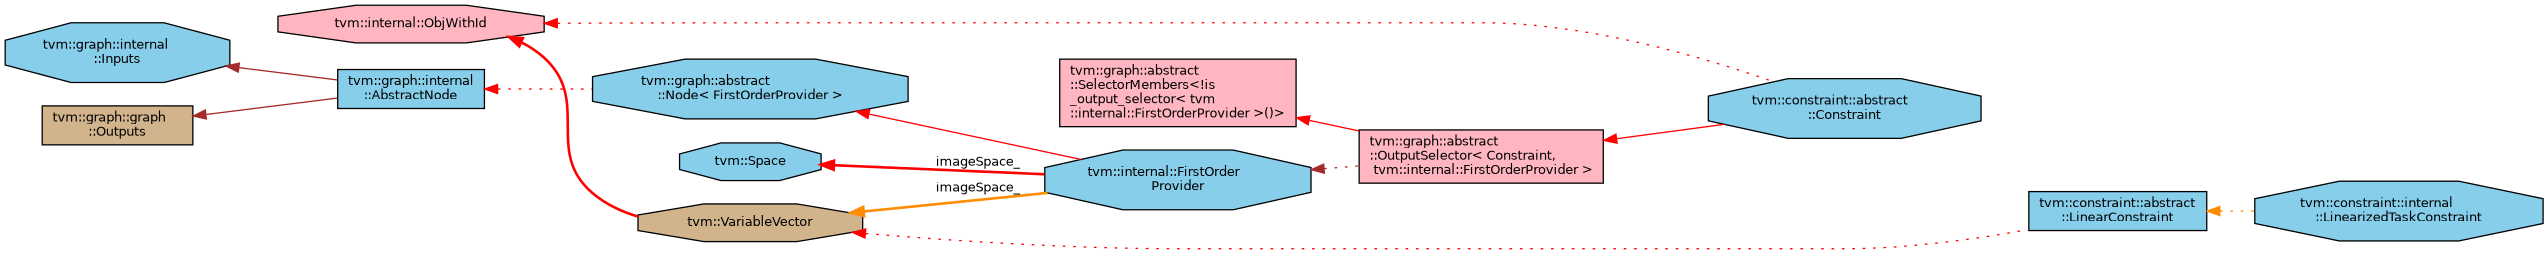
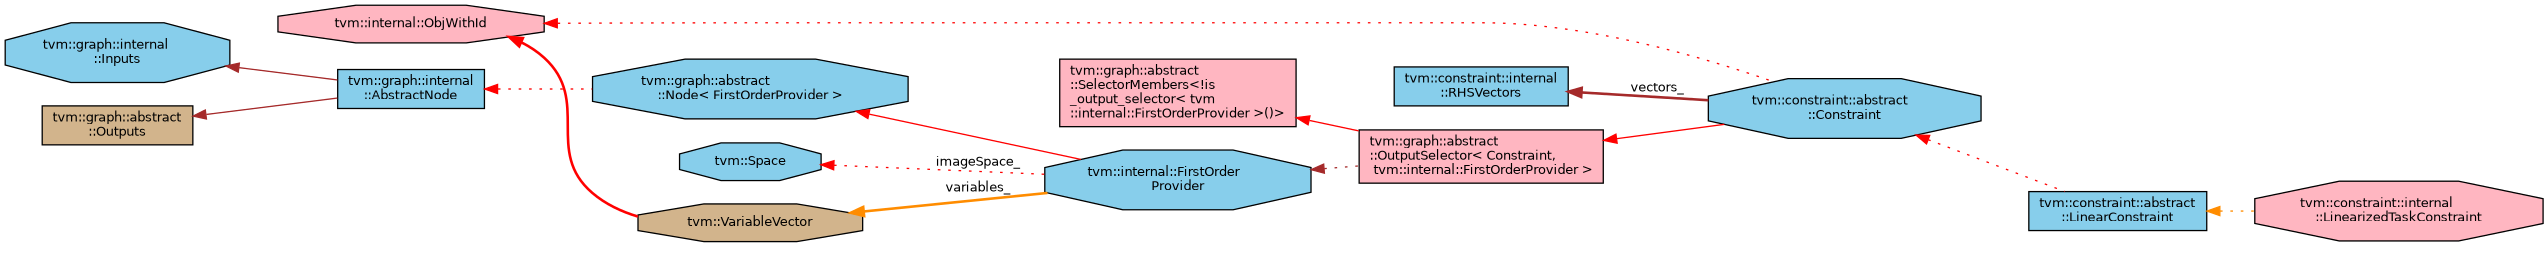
  digraph {
    rankdir=LR
    node [color=black fillcolor=skyblue fontname=Helvetica fontsize=10 shape=octagon style=filled]
    edge [color=red dir=back fontname=Helvetica fontsize=10 labelfontname=Helvetica labelfontsize=10 style=dotted]
-   n1 [fontcolor=black height=0.2 label="tvm::constraint::internal\l::LinearizedTaskConstraint" width=0.4]
+   n1 [fillcolor=lightpink fontcolor=black height=0.2 label="tvm::constraint::internal\l::LinearizedTaskConstraint" width=0.4]
    n2 [height=0.2 label="tvm::constraint::abstract\l::LinearConstraint" shape=box width=0.4]
    n3 [height=0.2 label="tvm::constraint::abstract\l::Constraint" width=0.4]
    n4 [fillcolor=lightpink height=0.2 label="tvm::internal::ObjWithId" width=0.4]
    n5 [fillcolor=tan height=0.2 label="tvm::VariableVector" width=0.4]
    n6 [height=0.2 label="tvm::internal::FirstOrder\lProvider" width=0.4]
    n7 [fillcolor=lightpink height=0.2 label="tvm::graph::abstract\l::OutputSelector\< Constraint,\l tvm::internal::FirstOrderProvider \>" shape=box width=0.4]
    n8 [height=0.2 label="tvm::graph::abstract\l::Node\< FirstOrderProvider \>" width=0.4]
    n9 [height=0.2 label="tvm::graph::internal\l::AbstractNode" shape=box width=0.4]
    n10 [height=0.2 label="tvm::graph::internal\l::Inputs" width=0.4]
-   n11 [fillcolor=tan height=0.2 label="tvm::graph::graph\l::Outputs" shape=box width=0.4]
+   n11 [fillcolor=tan height=0.2 label="tvm::graph::abstract\l::Outputs" shape=box width=0.4]
    n12 [height=0.2 label="tvm::Space" width=0.4]
    n13 [fillcolor=lightpink height=0.2 label="tvm::graph::abstract\l::SelectorMembers\<!is\l_output_selector\< tvm\l::internal::FirstOrderProvider \>()\>" shape=box width=0.4]
+   n14 [height=0.2 label="tvm::constraint::internal\l::RHSVectors" shape=box width=0.4]
    n2 -> n1 [color=darkorange]
-   n5 -> n2
+   n3 -> n2
    n4 -> n3
    n4 -> n5 [style=bold]
-   n5 -> n6 [color=darkorange label=" imageSpace_" style=bold]
+   n5 -> n6 [color=darkorange label=" variables_" style=bold]
    n6 -> n7 [color=brown]
    n7 -> n3 [style=solid]
    n8 -> n6 [style=solid]
    n9 -> n8
    n10 -> n9 [color=brown style=solid]
    n11 -> n9 [color=brown style=solid]
-   n12 -> n6 [label=" imageSpace_" style=bold]
+   n12 -> n6 [label=" imageSpace_"]
    n13 -> n7 [style=solid]
+   n14 -> n3 [color=brown label=" vectors_" style=bold]
  }
